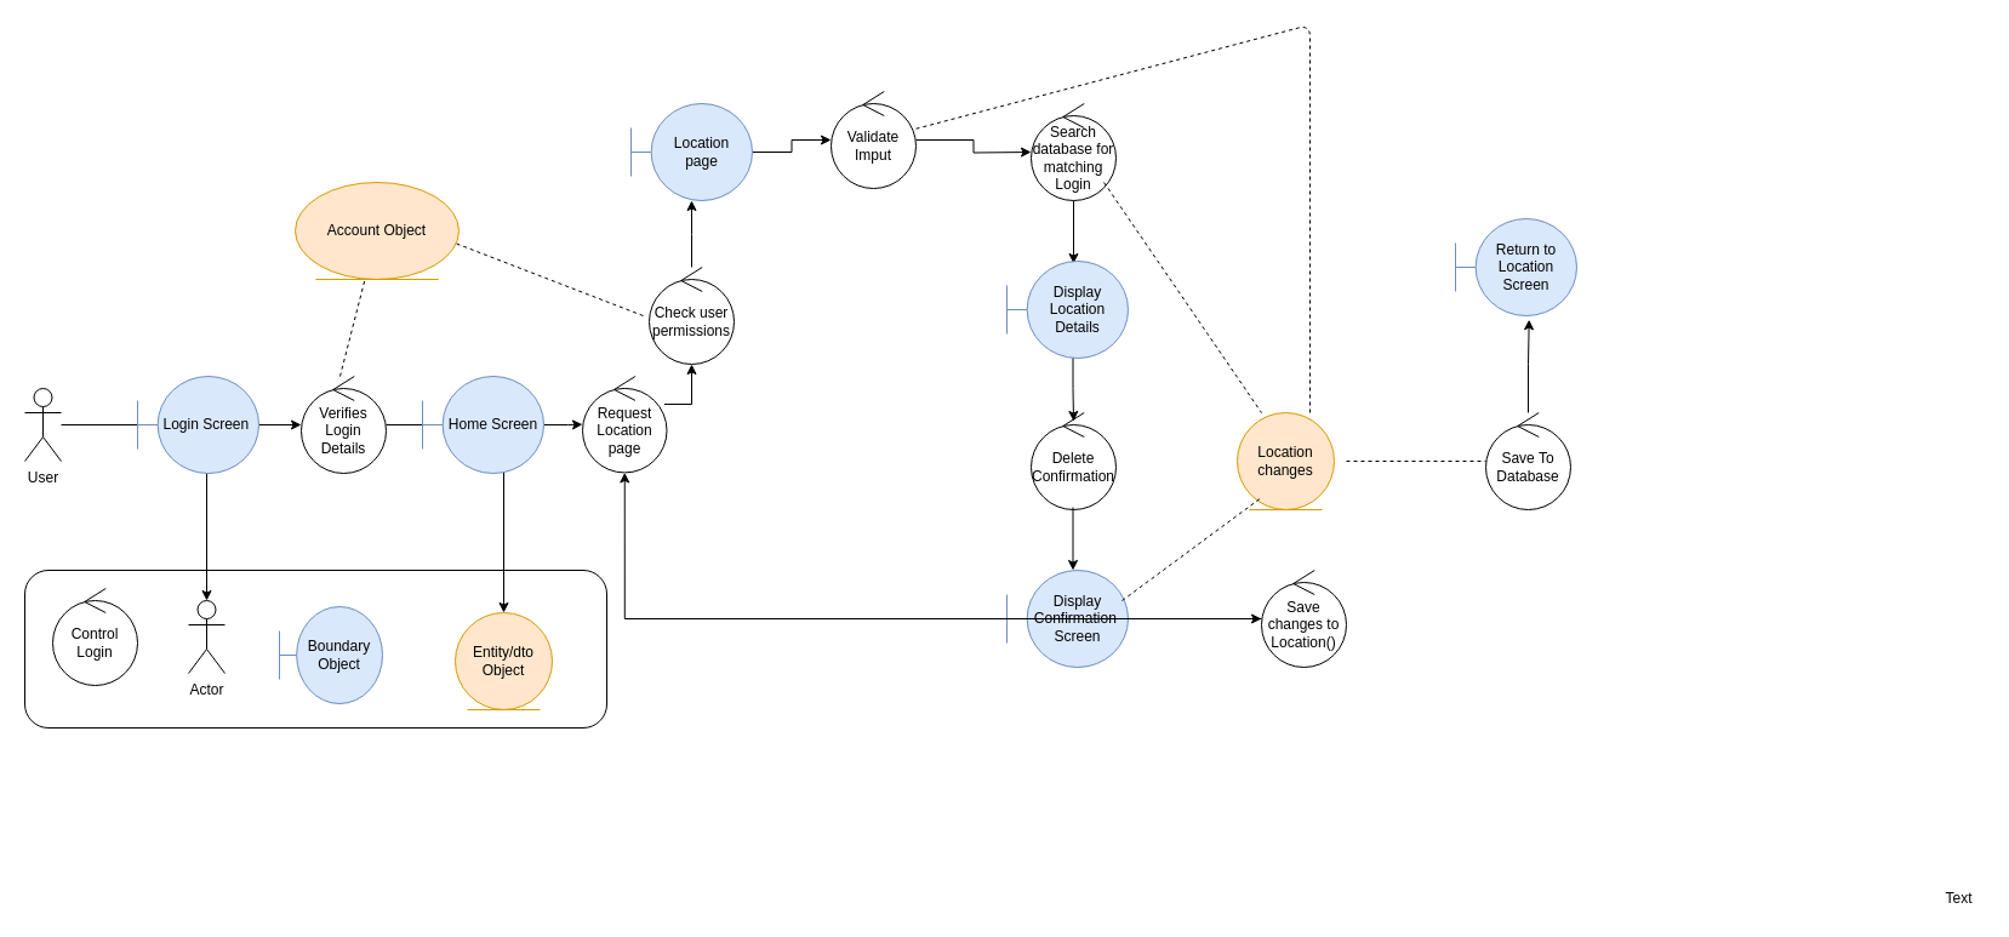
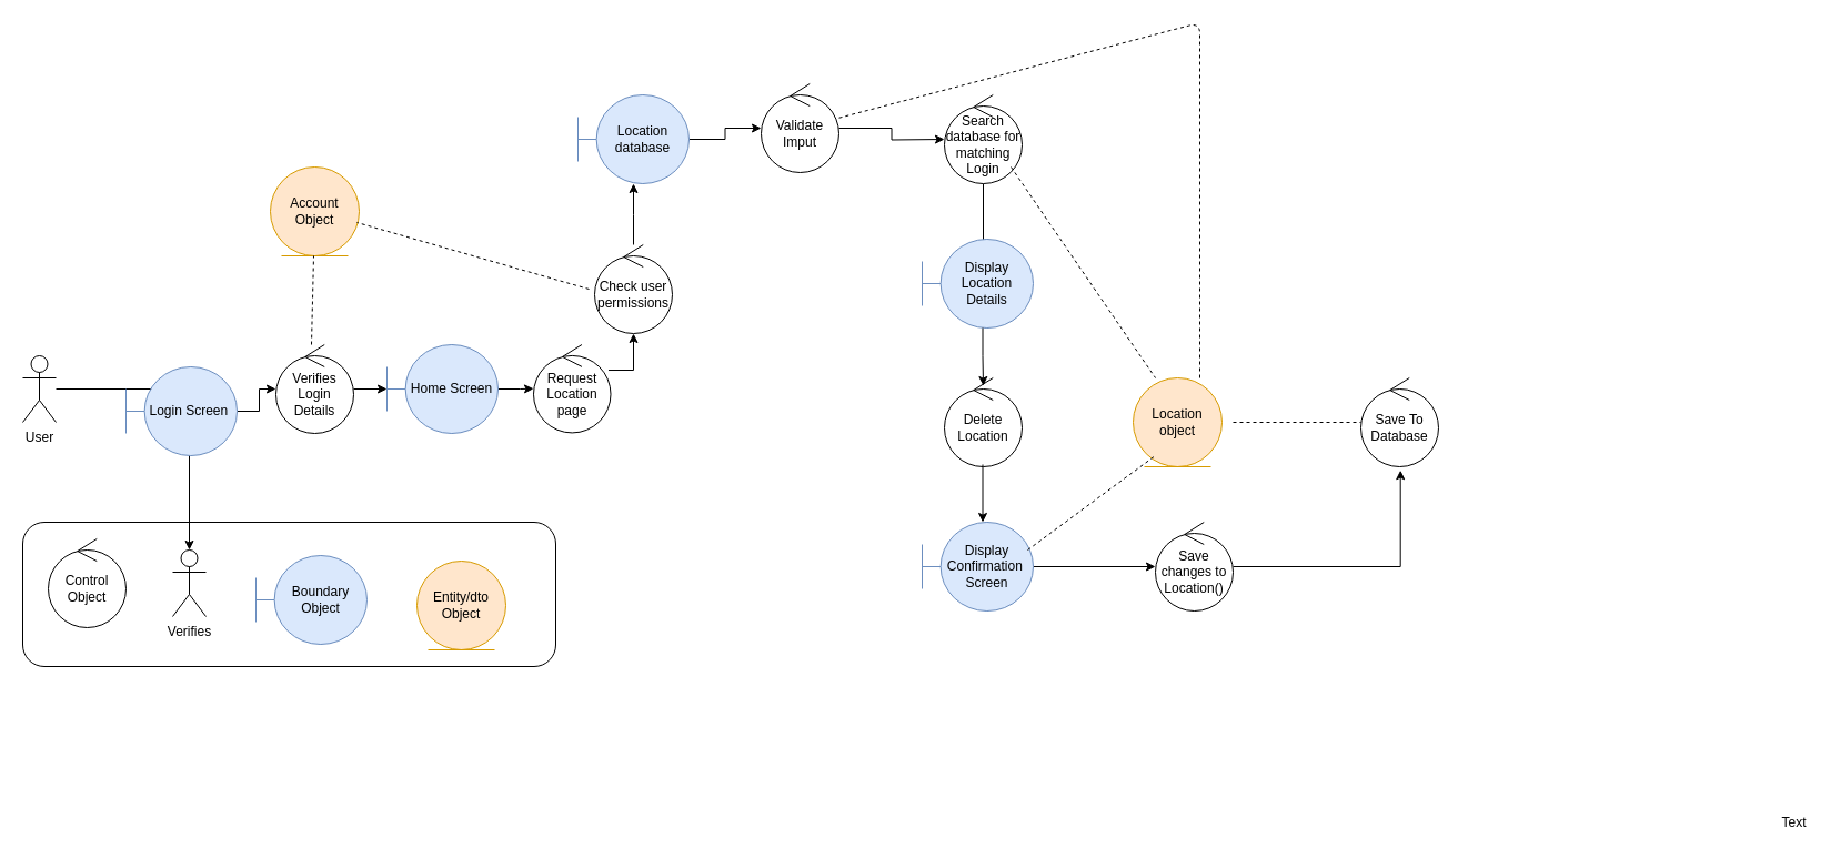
  <mxCell id="0" />
  <mxCell id="1" parent="0" />
  <mxCell id="2" value="" style="rounded=1;whiteSpace=wrap;html=1;labelPosition=center;verticalLabelPosition=top;align=center;verticalAlign=bottom;" parent="1" vertex="1"><mxGeometry x="20" y="470" width="480" height="130" as="geometry" /></mxCell>
- <mxCell id="3" value="Control Login" style="ellipse;shape=umlControl;whiteSpace=wrap;html=1;" parent="1" vertex="1"><mxGeometry x="43" y="485" width="70" height="80" as="geometry" /></mxCell>
- <mxCell id="4" value="Actor" style="shape=umlActor;verticalLabelPosition=bottom;labelBackgroundColor=#ffffff;verticalAlign=top;html=1;" parent="1" vertex="1"><mxGeometry x="155" y="495" width="30" height="60" as="geometry" /></mxCell>
- <mxCell id="5" value="Boundary Object" style="shape=umlBoundary;whiteSpace=wrap;html=1;fillColor=#dae8fc;strokeColor=#6c8ebf;" parent="1" vertex="1"><mxGeometry x="230" y="500" width="85" height="80" as="geometry" /></mxCell>
+ <mxCell id="3" value="Control Object" style="ellipse;shape=umlControl;whiteSpace=wrap;html=1;" parent="1" vertex="1"><mxGeometry x="43" y="485" width="70" height="80" as="geometry" /></mxCell>
+ <mxCell id="4" value="Verifies" style="shape=umlActor;verticalLabelPosition=bottom;labelBackgroundColor=#ffffff;verticalAlign=top;html=1;" parent="1" vertex="1"><mxGeometry x="155" y="495" width="30" height="60" as="geometry" /></mxCell>
+ <mxCell id="5" value="Boundary Object" style="shape=umlBoundary;whiteSpace=wrap;html=1;fillColor=#dae8fc;strokeColor=#6c8ebf;" parent="1" vertex="1"><mxGeometry x="230" y="500" width="100" height="80" as="geometry" /></mxCell>
  <mxCell id="6" value="&lt;div&gt;Entity/dto&lt;/div&gt;&lt;div&gt;Object&lt;/div&gt;" style="ellipse;shape=umlEntity;whiteSpace=wrap;html=1;fillColor=#ffe6cc;strokeColor=#d79b00;" parent="1" vertex="1"><mxGeometry x="375" y="505" width="80" height="80" as="geometry" /></mxCell>
  <mxCell id="7" style="edgeStyle=orthogonalEdgeStyle;rounded=0;orthogonalLoop=1;jettySize=auto;html=1;" parent="1" source="8" target="4" edge="1"><mxGeometry relative="1" as="geometry" /></mxCell>
  <mxCell id="8" value="User" style="shape=umlActor;verticalLabelPosition=bottom;labelBackgroundColor=#ffffff;verticalAlign=top;html=1;" parent="1" vertex="1"><mxGeometry x="20" y="320" width="30" height="60" as="geometry" /></mxCell>
- <mxCell id="9" style="edgeStyle=orthogonalEdgeStyle;rounded=0;orthogonalLoop=1;jettySize=auto;html=1;" parent="1" source="10" target="6" edge="1"><mxGeometry relative="1" as="geometry" /></mxCell>
+ <mxCell id="9" style="edgeStyle=orthogonalEdgeStyle;rounded=0;orthogonalLoop=1;jettySize=auto;html=1;" parent="1" source="10" target="12" edge="1"><mxGeometry relative="1" as="geometry" /></mxCell>
  <mxCell id="10" value="Verifies Login Details" style="ellipse;shape=umlControl;whiteSpace=wrap;html=1;" parent="1" vertex="1"><mxGeometry x="248" y="310" width="70" height="80" as="geometry" /></mxCell>
  <mxCell id="11" style="edgeStyle=orthogonalEdgeStyle;rounded=0;orthogonalLoop=1;jettySize=auto;html=1;" parent="1" source="12" target="15" edge="1"><mxGeometry relative="1" as="geometry"><mxPoint x="493" y="350" as="targetPoint" /></mxGeometry></mxCell>
  <mxCell id="12" value="Home Screen" style="shape=umlBoundary;whiteSpace=wrap;html=1;fillColor=#dae8fc;strokeColor=#6c8ebf;" parent="1" vertex="1"><mxGeometry x="348" y="310" width="100" height="80" as="geometry" /></mxCell>
  <mxCell id="13" style="edgeStyle=orthogonalEdgeStyle;rounded=0;orthogonalLoop=1;jettySize=auto;html=1;" parent="1" source="14" target="10" edge="1"><mxGeometry relative="1" as="geometry" /></mxCell>
- <mxCell id="14" value="Login Screen&amp;nbsp;" style="shape=umlBoundary;whiteSpace=wrap;html=1;fillColor=#dae8fc;strokeColor=#6c8ebf;" parent="1" vertex="1"><mxGeometry x="113" y="310" width="100" height="80" as="geometry" /></mxCell>
+ <mxCell id="14" value="Login Screen&amp;nbsp;" style="shape=umlBoundary;whiteSpace=wrap;html=1;fillColor=#dae8fc;strokeColor=#6c8ebf;" parent="1" vertex="1"><mxGeometry x="113" y="330" width="100" height="80" as="geometry" /></mxCell>
  <mxCell id="15" value="Request Location page" style="ellipse;shape=umlControl;whiteSpace=wrap;html=1;" parent="1" vertex="1"><mxGeometry x="480" y="310" width="69.5" height="79.43" as="geometry" /></mxCell>
  <mxCell id="16" style="edgeStyle=orthogonalEdgeStyle;rounded=0;orthogonalLoop=1;jettySize=auto;html=1;" parent="1" source="17" target="23" edge="1"><mxGeometry relative="1" as="geometry" /></mxCell>
- <mxCell id="17" value="Location&lt;br&gt;page" style="shape=umlBoundary;whiteSpace=wrap;html=1;fillColor=#dae8fc;strokeColor=#6c8ebf;" parent="1" vertex="1"><mxGeometry x="520" y="85" width="100" height="80" as="geometry" /></mxCell>
+ <mxCell id="17" value="Location&lt;br&gt;database" style="shape=umlBoundary;whiteSpace=wrap;html=1;fillColor=#dae8fc;strokeColor=#6c8ebf;" parent="1" vertex="1"><mxGeometry x="520" y="85" width="100" height="80" as="geometry" /></mxCell>
  <mxCell id="18" style="edgeStyle=orthogonalEdgeStyle;rounded=0;orthogonalLoop=1;jettySize=auto;html=1;exitX=0.971;exitY=0.29;exitDx=0;exitDy=0;exitPerimeter=0;" parent="1" source="15" target="21" edge="1"><mxGeometry relative="1" as="geometry"><mxPoint x="570" y="285" as="sourcePoint" /><Array as="points"><mxPoint x="570" y="333" /><mxPoint x="570" y="333" /></Array></mxGeometry></mxCell>
- <mxCell id="19" value="Location changes" style="ellipse;shape=umlEntity;whiteSpace=wrap;html=1;fillColor=#ffe6cc;strokeColor=#d79b00;" parent="1" vertex="1"><mxGeometry x="1020" y="340" width="80" height="80" as="geometry" /></mxCell>
+ <mxCell id="19" value="Location object" style="ellipse;shape=umlEntity;whiteSpace=wrap;html=1;fillColor=#ffe6cc;strokeColor=#d79b00;" parent="1" vertex="1"><mxGeometry x="1020" y="340" width="80" height="80" as="geometry" /></mxCell>
  <mxCell id="20" style="edgeStyle=orthogonalEdgeStyle;rounded=0;orthogonalLoop=1;jettySize=auto;html=1;" parent="1" source="21" edge="1"><mxGeometry relative="1" as="geometry"><mxPoint x="570" y="165" as="targetPoint" /></mxGeometry></mxCell>
  <mxCell id="21" value="Check user permissions" style="ellipse;shape=umlControl;whiteSpace=wrap;html=1;" parent="1" vertex="1"><mxGeometry x="535" y="220" width="70" height="80" as="geometry" /></mxCell>
  <mxCell id="22" style="edgeStyle=orthogonalEdgeStyle;rounded=0;orthogonalLoop=1;jettySize=auto;html=1;" parent="1" source="23" edge="1"><mxGeometry relative="1" as="geometry"><mxPoint x="850" y="125" as="targetPoint" /></mxGeometry></mxCell>
  <mxCell id="23" value="Validate Imput" style="ellipse;shape=umlControl;whiteSpace=wrap;html=1;" parent="1" vertex="1"><mxGeometry x="685" y="75" width="70" height="80" as="geometry" /></mxCell>
  <mxCell id="24" value="" style="endArrow=none;dashed=1;html=1;" parent="1" target="23" edge="1"><mxGeometry width="50" height="50" relative="1" as="geometry"><mxPoint x="1080" y="340" as="sourcePoint" /><mxPoint x="783.5" y="370" as="targetPoint" /><Array as="points"><mxPoint x="1080" y="180" /><mxPoint x="1080" y="20" /></Array></mxGeometry></mxCell>
- <mxCell id="25" value="Account Object" style="ellipse;shape=umlEntity;whiteSpace=wrap;html=1;fillColor=#ffe6cc;strokeColor=#d79b00;" parent="1" vertex="1"><mxGeometry x="243" y="150" width="135" height="80" as="geometry" /></mxCell>
+ <mxCell id="25" value="Account Object" style="ellipse;shape=umlEntity;whiteSpace=wrap;html=1;fillColor=#ffe6cc;strokeColor=#d79b00;" parent="1" vertex="1"><mxGeometry x="243" y="150" width="80" height="80" as="geometry" /></mxCell>
  <mxCell id="26" value="" style="endArrow=none;dashed=1;html=1;" parent="1" target="25" edge="1"><mxGeometry width="50" height="50" relative="1" as="geometry"><mxPoint x="280" y="310" as="sourcePoint" /><mxPoint x="327" y="50" as="targetPoint" /></mxGeometry></mxCell>
- <mxCell id="27" style="edgeStyle=orthogonalEdgeStyle;rounded=0;orthogonalLoop=1;jettySize=auto;html=1;entryX=0.55;entryY=0.025;entryDx=0;entryDy=0;entryPerimeter=0;" parent="1" source="28" target="30" edge="1"><mxGeometry relative="1" as="geometry" /></mxCell>
+ <mxCell id="27" style="edgeStyle=orthogonalEdgeStyle;rounded=0;orthogonalLoop=1;jettySize=auto;html=1;entryX=0.55;entryY=0.025;entryDx=0;entryDy=0;entryPerimeter=0;endArrow=none;" parent="1" source="28" target="30" edge="1"><mxGeometry relative="1" as="geometry" /></mxCell>
  <mxCell id="28" value="Search database for matching Login" style="ellipse;shape=umlControl;whiteSpace=wrap;html=1;" parent="1" vertex="1"><mxGeometry x="850" y="85" width="70" height="80" as="geometry" /></mxCell>
- <mxCell id="29" value="Delete Confirmation" style="ellipse;shape=umlControl;whiteSpace=wrap;html=1;" parent="1" vertex="1"><mxGeometry x="850" y="340" width="70" height="80" as="geometry" /></mxCell>
+ <mxCell id="29" value="Delete Location" style="ellipse;shape=umlControl;whiteSpace=wrap;html=1;" parent="1" vertex="1"><mxGeometry x="850" y="340" width="70" height="80" as="geometry" /></mxCell>
  <mxCell id="30" value="Display Location Details" style="shape=umlBoundary;whiteSpace=wrap;html=1;fillColor=#dae8fc;strokeColor=#6c8ebf;" parent="1" vertex="1"><mxGeometry x="830" y="215" width="100" height="80" as="geometry" /></mxCell>
  <mxCell id="31" style="edgeStyle=orthogonalEdgeStyle;rounded=0;orthogonalLoop=1;jettySize=auto;html=1;" parent="1" source="32" target="37" edge="1"><mxGeometry relative="1" as="geometry" /></mxCell>
  <mxCell id="32" value="Display Confirmation&amp;nbsp;&lt;br&gt;Screen" style="shape=umlBoundary;whiteSpace=wrap;html=1;fillColor=#dae8fc;strokeColor=#6c8ebf;" parent="1" vertex="1"><mxGeometry x="830" y="470" width="100" height="80" as="geometry" /></mxCell>
  <mxCell id="33" style="edgeStyle=orthogonalEdgeStyle;rounded=0;orthogonalLoop=1;jettySize=auto;html=1;" parent="1" edge="1"><mxGeometry relative="1" as="geometry"><mxPoint x="884.5" y="295" as="sourcePoint" /><mxPoint x="885" y="347" as="targetPoint" /><Array as="points"><mxPoint x="884.5" y="320" /><mxPoint x="884.5" y="320" /></Array></mxGeometry></mxCell>
  <mxCell id="34" style="edgeStyle=orthogonalEdgeStyle;rounded=0;orthogonalLoop=1;jettySize=auto;html=1;entryX=0.55;entryY=0.025;entryDx=0;entryDy=0;entryPerimeter=0;" parent="1" edge="1"><mxGeometry relative="1" as="geometry"><mxPoint x="884.5" y="418" as="sourcePoint" /><mxPoint x="884.5" y="470" as="targetPoint" /></mxGeometry></mxCell>
  <mxCell id="35" value="" style="endArrow=none;dashed=1;html=1;entryX=0.975;entryY=0.625;entryDx=0;entryDy=0;entryPerimeter=0;" parent="1" target="25" edge="1"><mxGeometry width="50" height="50" relative="1" as="geometry"><mxPoint x="530" y="260" as="sourcePoint" /><mxPoint x="440" y="200" as="targetPoint" /></mxGeometry></mxCell>
- <mxCell id="36" style="edgeStyle=orthogonalEdgeStyle;rounded=0;orthogonalLoop=1;jettySize=auto;html=1;" parent="1" source="37" target="15" edge="1"><mxGeometry relative="1" as="geometry" /></mxCell>
+ <mxCell id="36" style="edgeStyle=orthogonalEdgeStyle;rounded=0;orthogonalLoop=1;jettySize=auto;html=1;entryX=0.51;entryY=1.04;entryDx=0;entryDy=0;entryPerimeter=0;" parent="1" source="37" target="40" edge="1"><mxGeometry relative="1" as="geometry" /></mxCell>
  <mxCell id="37" value="Save changes to Location()" style="ellipse;shape=umlControl;whiteSpace=wrap;html=1;" parent="1" vertex="1"><mxGeometry x="1040" y="470" width="70" height="80" as="geometry" /></mxCell>
- <mxCell id="38" value="Return to Location Screen" style="shape=umlBoundary;whiteSpace=wrap;html=1;fillColor=#dae8fc;strokeColor=#6c8ebf;" parent="1" vertex="1"><mxGeometry x="1200" y="180" width="100" height="80" as="geometry" /></mxCell>
- <mxCell id="39" style="edgeStyle=orthogonalEdgeStyle;rounded=0;orthogonalLoop=1;jettySize=auto;html=1;entryX=0.607;entryY=1.04;entryDx=0;entryDy=0;entryPerimeter=0;" parent="1" source="40" target="38" edge="1"><mxGeometry relative="1" as="geometry" /></mxCell>
  <mxCell id="40" value="Save To Database" style="ellipse;shape=umlControl;whiteSpace=wrap;html=1;" parent="1" vertex="1"><mxGeometry x="1225" y="340" width="70" height="80" as="geometry" /></mxCell>
  <mxCell id="41" value="" style="endArrow=none;dashed=1;html=1;exitX=1;exitY=0.5;exitDx=0;exitDy=0;" parent="1" target="40" edge="1"><mxGeometry width="50" height="50" relative="1" as="geometry"><mxPoint x="1110" y="380" as="sourcePoint" /><mxPoint x="1200" y="430" as="targetPoint" /></mxGeometry></mxCell>
  <mxCell id="42" value="Text" style="text;html=1;align=center;verticalAlign=middle;resizable=0;points=[];autosize=1;" parent="1" vertex="1"><mxGeometry x="1595" y="731" width="40" height="20" as="geometry" /></mxCell>
  <mxCell id="43" value="" style="endArrow=none;dashed=1;html=1;exitX=0.75;exitY=0.063;exitDx=0;exitDy=0;exitPerimeter=0;" parent="1" edge="1"><mxGeometry width="50" height="50" relative="1" as="geometry"><mxPoint x="925" y="495" as="sourcePoint" /><mxPoint x="1040" y="409.96" as="targetPoint" /><Array as="points"><mxPoint x="1040" y="409.96" /></Array></mxGeometry></mxCell>
  <mxCell id="44" value="" style="endArrow=none;dashed=1;html=1;entryX=0.25;entryY=0;entryDx=0;entryDy=0;entryPerimeter=0;" edge="1" parent="1" target="19"><mxGeometry width="50" height="50" relative="1" as="geometry"><mxPoint x="910" y="150" as="sourcePoint" /><mxPoint x="1055" y="234.96" as="targetPoint" /><Array as="points"><mxPoint x="910" y="150" /></Array></mxGeometry></mxCell>
